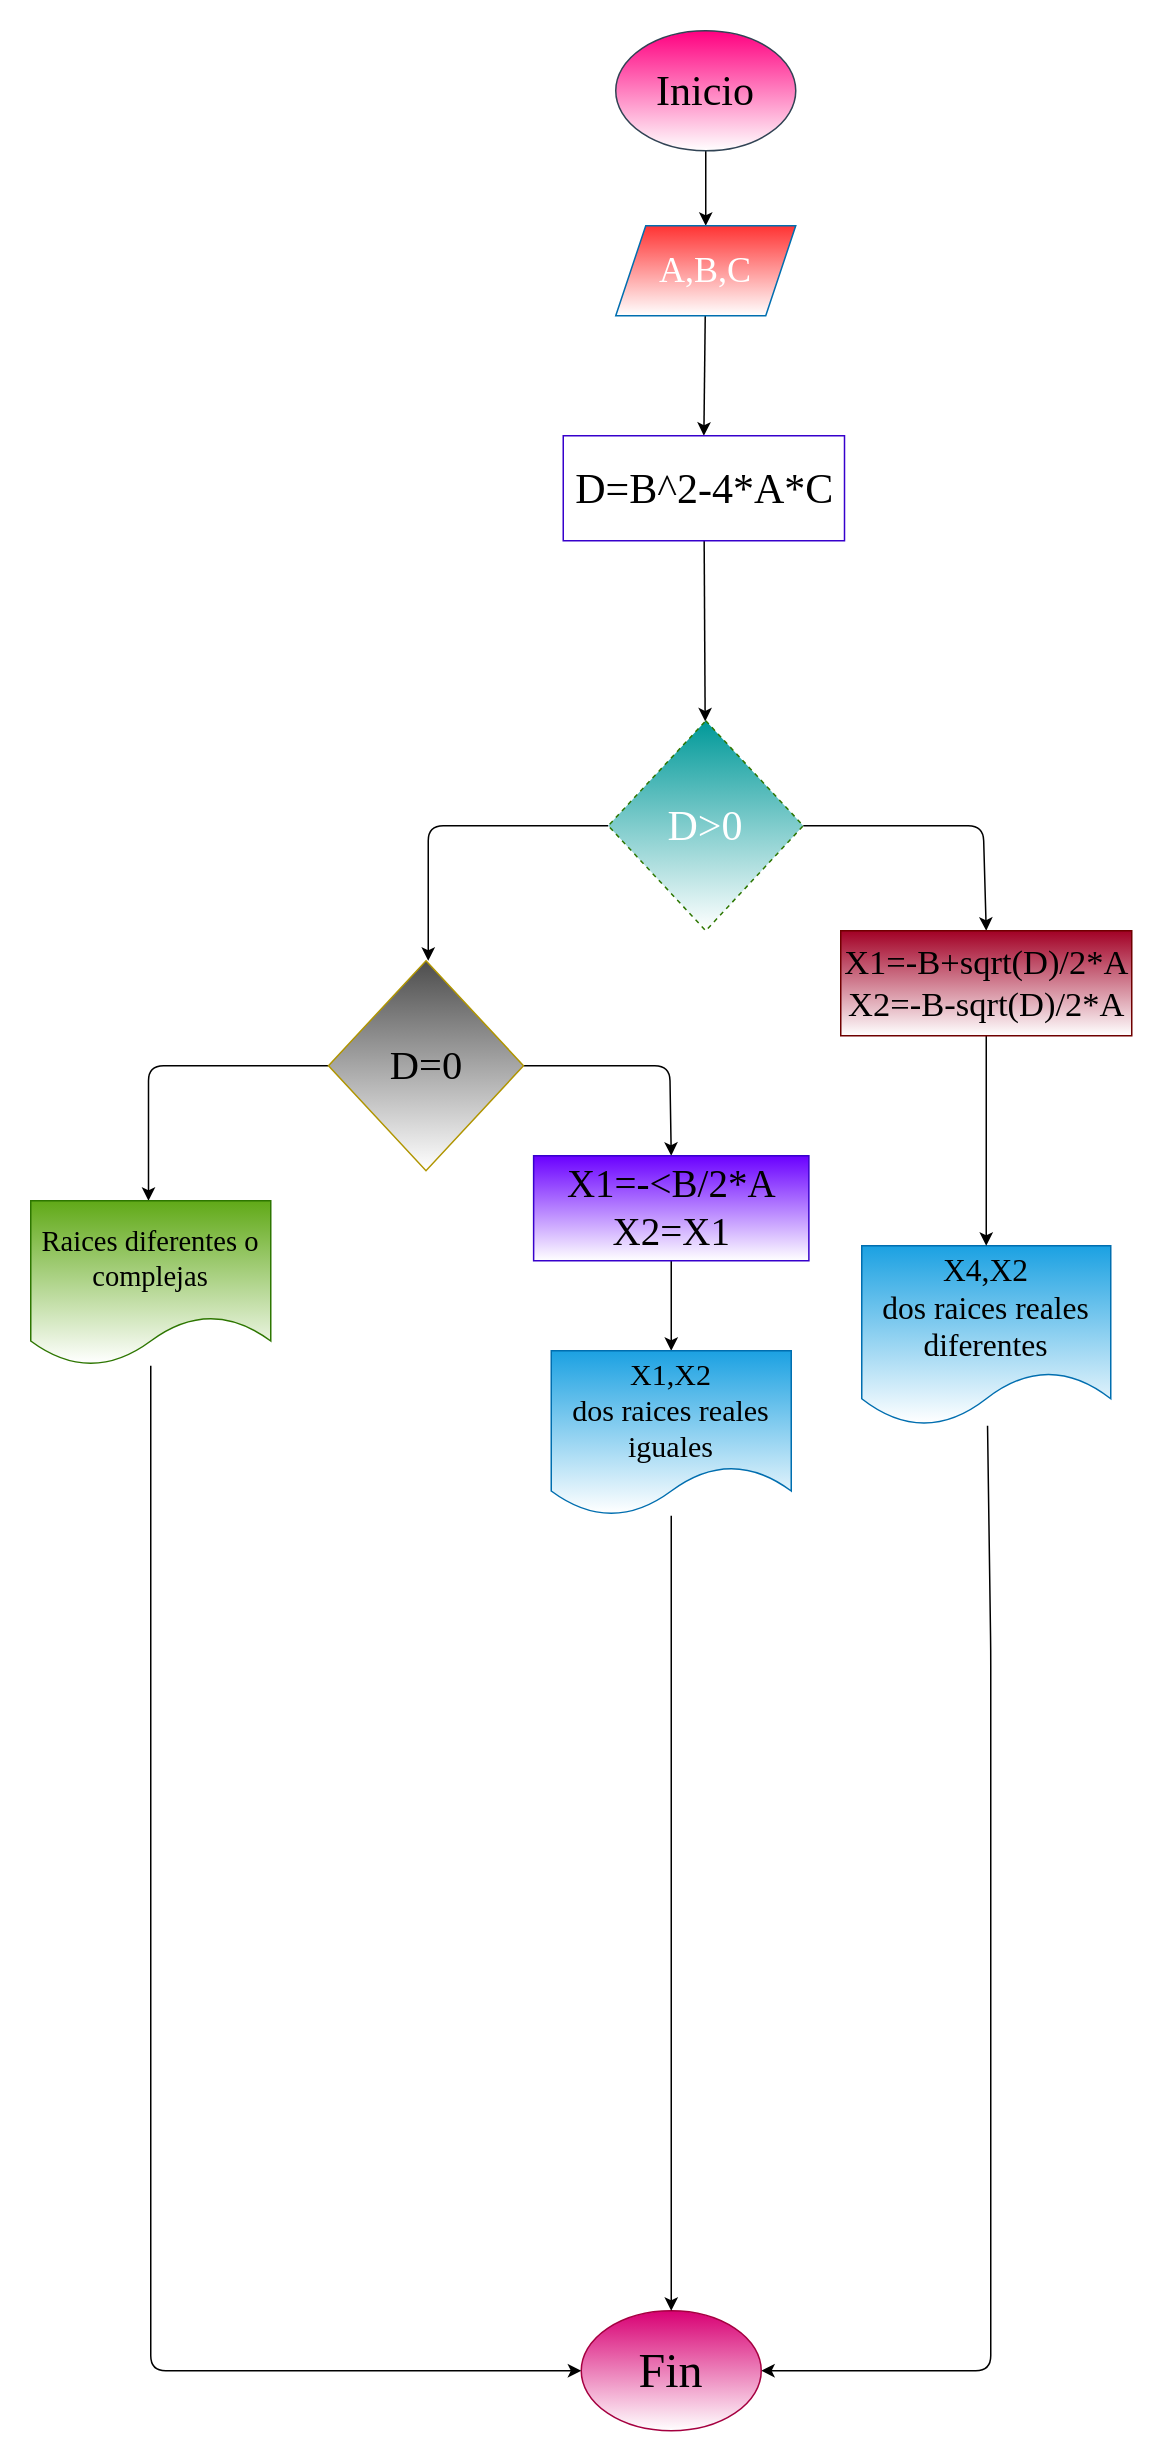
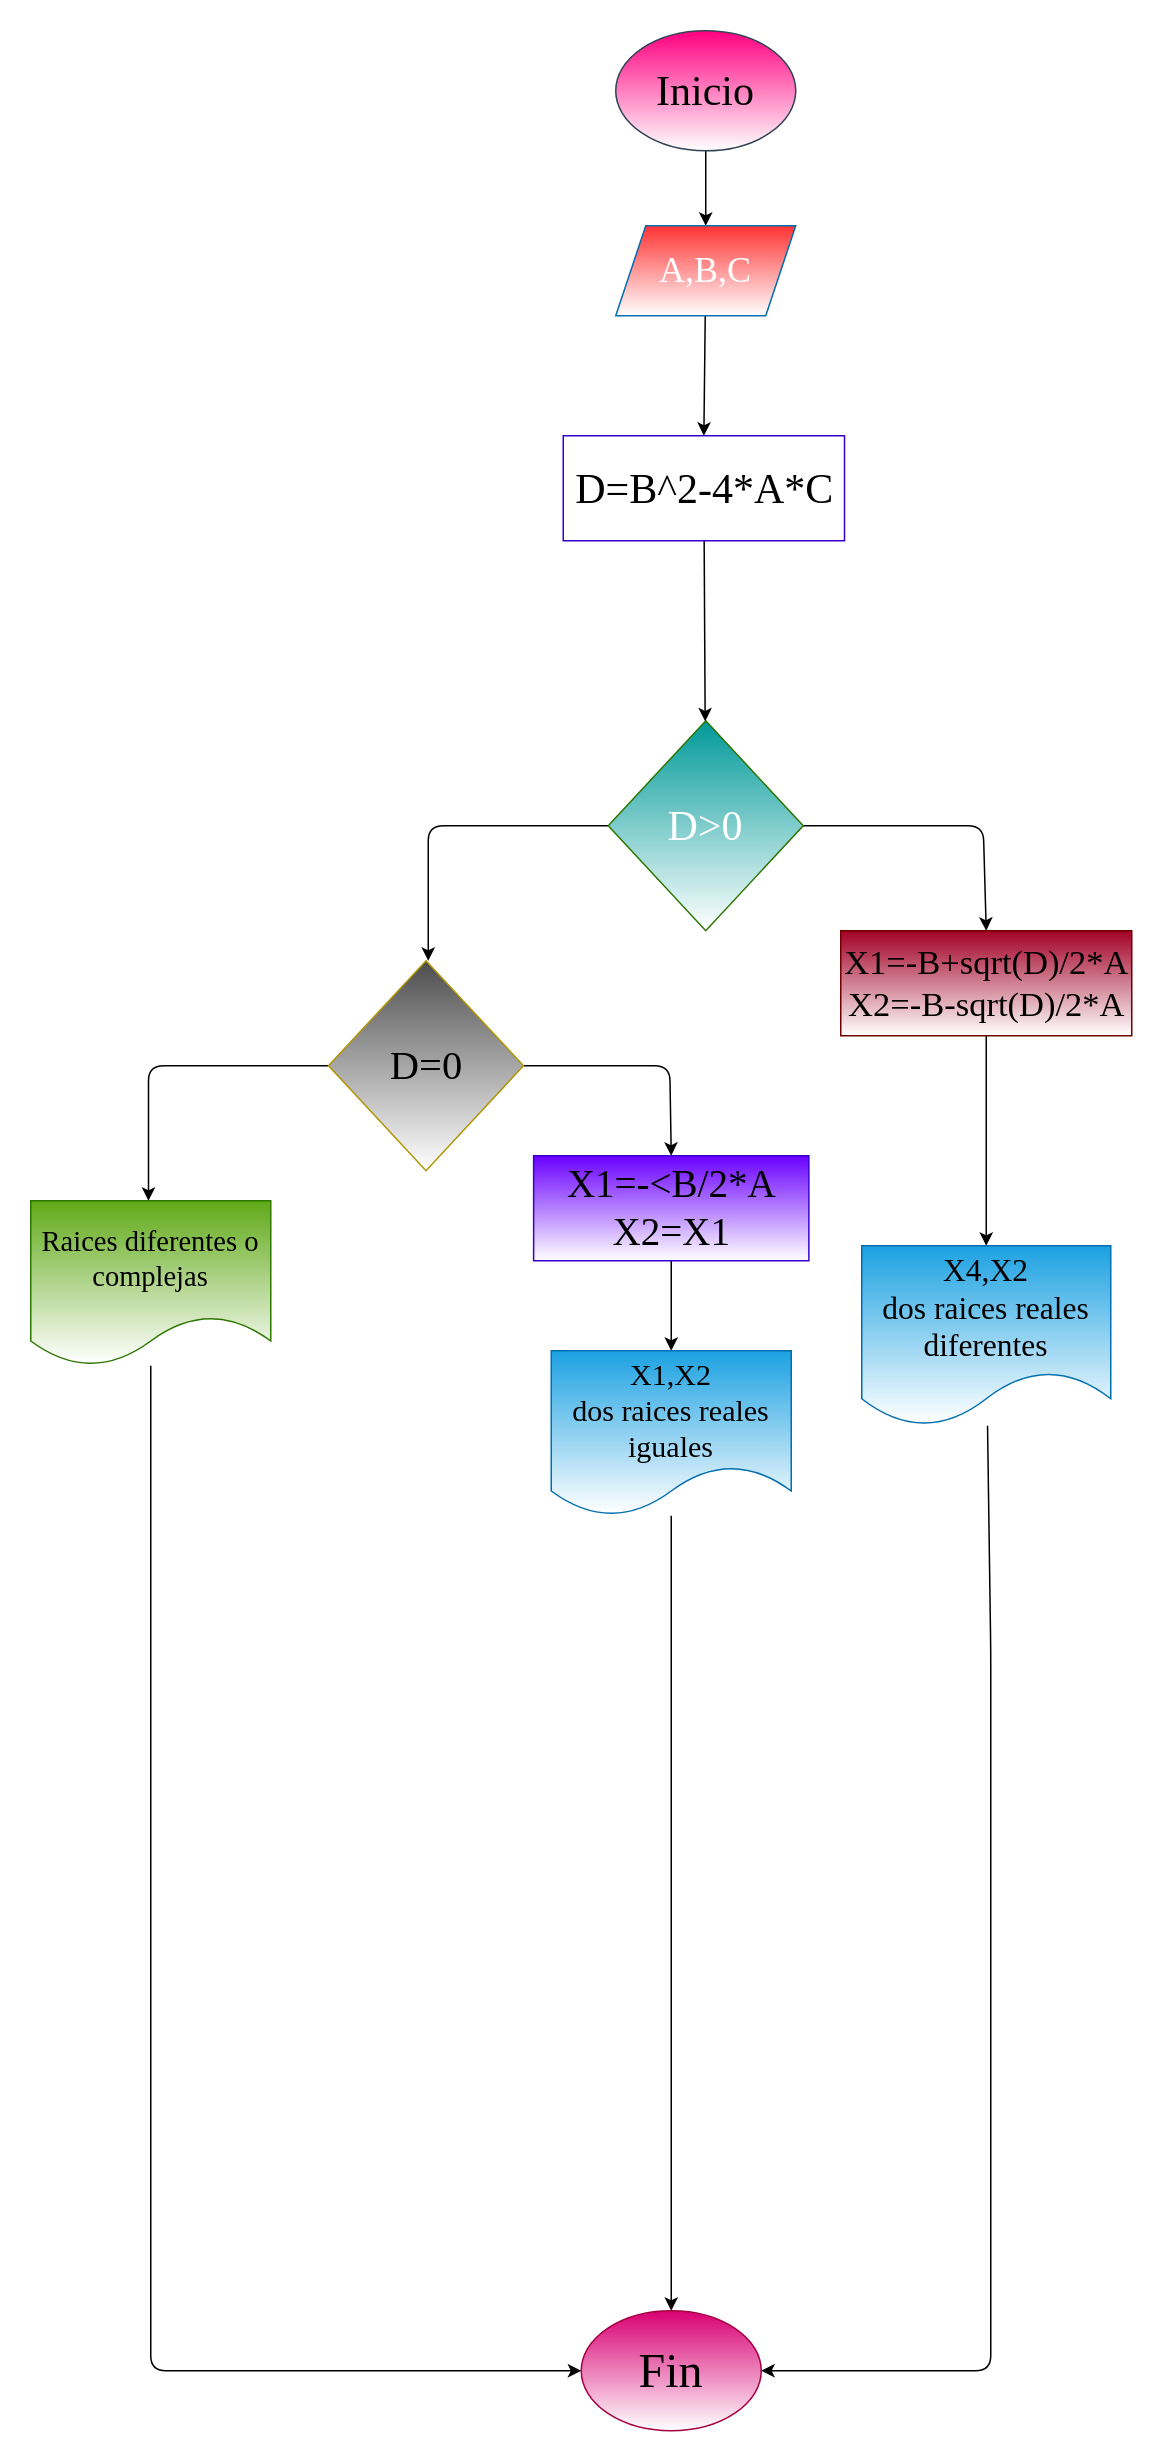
  <mxCell id="0" />
  <mxCell id="1" parent="0" />
  <mxCell id="2" value="" style="edgeStyle=none;html=1;fontSize=18;" parent="1" source="3" target="5" edge="1"><mxGeometry relative="1" as="geometry" /></mxCell>
  <mxCell id="3" value="&lt;font style=&quot;font-size: 28px&quot; color=&quot;#000000&quot;&gt;Inicio&lt;/font&gt;" style="ellipse;whiteSpace=wrap;html=1;fillColor=#FF0080;fontColor=#ffffff;strokeColor=#314354;fontFamily=Comic Sans MS;fontSize=28;gradientColor=#ffffff;" parent="1" vertex="1"><mxGeometry x="410" y="20" width="120" height="80" as="geometry" /></mxCell>
  <mxCell id="4" style="edgeStyle=none;html=1;entryX=0.5;entryY=0;entryDx=0;entryDy=0;" parent="1" source="5" target="13" edge="1"><mxGeometry relative="1" as="geometry" /></mxCell>
  <mxCell id="5" value="&lt;font style=&quot;font-size: 24px;&quot;&gt;A,B,C&lt;/font&gt;" style="shape=parallelogram;perimeter=parallelogramPerimeter;whiteSpace=wrap;html=1;fixedSize=1;fillColor=#FF3333;fontColor=#ffffff;strokeColor=#006EAF;fontFamily=Comic Sans MS;fontSize=24;gradientColor=#ffffff;" parent="1" vertex="1"><mxGeometry x="410" y="150" width="120" height="60" as="geometry" /></mxCell>
  <mxCell id="6" style="edgeStyle=none;html=1;entryX=0.5;entryY=0;entryDx=0;entryDy=0;fontSize=18;" parent="1" source="8" target="15" edge="1"><mxGeometry relative="1" as="geometry"><Array as="points"><mxPoint x="655" y="550" /></Array></mxGeometry></mxCell>
  <mxCell id="7" style="edgeStyle=none;html=1;exitX=0;exitY=0.5;exitDx=0;exitDy=0;entryX=0.5;entryY=0;entryDx=0;entryDy=0;fontSize=18;" parent="1" source="8" edge="1"><mxGeometry relative="1" as="geometry"><Array as="points"><mxPoint x="285" y="550" /></Array><mxPoint x="285" y="640" as="targetPoint" /></mxGeometry></mxCell>
- <mxCell id="8" value="D&amp;gt;0" style="rhombus;whiteSpace=wrap;html=1;fontSize=28;fillColor=#009999;fontColor=#ffffff;strokeColor=#2D7600;fontFamily=Comic Sans MS;gradientColor=#ffffff;dashed=1;" parent="1" vertex="1"><mxGeometry x="405" y="480" width="130" height="140" as="geometry" /></mxCell>
+ <mxCell id="8" value="D&amp;gt;0" style="rhombus;whiteSpace=wrap;html=1;fontSize=28;fillColor=#009999;fontColor=#ffffff;strokeColor=#2D7600;fontFamily=Comic Sans MS;gradientColor=#ffffff;" parent="1" vertex="1"><mxGeometry x="405" y="480" width="130" height="140" as="geometry" /></mxCell>
  <mxCell id="9" style="edgeStyle=none;html=1;entryX=1;entryY=0.5;entryDx=0;entryDy=0;fontSize=18;" parent="1" source="10" target="11" edge="1"><mxGeometry relative="1" as="geometry"><Array as="points"><mxPoint x="660" y="1100" /><mxPoint x="660" y="1580" /></Array></mxGeometry></mxCell>
  <mxCell id="10" value="&lt;font color=&quot;#000000&quot;&gt;X4,X2&lt;br style=&quot;font-size: 21px&quot;&gt;dos raices reales diferentes&lt;/font&gt;" style="shape=document;whiteSpace=wrap;html=1;boundedLbl=1;fontSize=21;fillColor=#1ba1e2;fontColor=#ffffff;strokeColor=#006EAF;fontFamily=Comic Sans MS;gradientColor=#ffffff;" parent="1" vertex="1"><mxGeometry x="574" y="830" width="166" height="120" as="geometry" /></mxCell>
  <mxCell id="11" value="&lt;font color=&quot;#000000&quot;&gt;Fin&lt;/font&gt;" style="ellipse;whiteSpace=wrap;html=1;fontSize=32;fillColor=#d80073;fontColor=#ffffff;strokeColor=#A50040;fontFamily=Comic Sans MS;gradientColor=#ffffff;" parent="1" vertex="1"><mxGeometry x="387" y="1540" width="120" height="80" as="geometry" /></mxCell>
  <mxCell id="12" style="edgeStyle=none;html=1;" parent="1" source="13" target="8" edge="1"><mxGeometry relative="1" as="geometry" /></mxCell>
  <mxCell id="13" value="&lt;font style=&quot;font-size: 28px&quot; color=&quot;#000000&quot;&gt;D=B^2-4*A*C&lt;/font&gt;" style="text;strokeColor=#3700CC;fillColor=default;html=1;fontSize=28;fontStyle=0;verticalAlign=middle;align=center;fontColor=#ffffff;fontFamily=Comic Sans MS;gradientColor=#ffffff;" parent="1" vertex="1"><mxGeometry x="375" y="290" width="187.5" height="70" as="geometry" /></mxCell>
  <mxCell id="14" style="edgeStyle=none;html=1;fontSize=18;" parent="1" source="15" target="10" edge="1"><mxGeometry relative="1" as="geometry" /></mxCell>
  <mxCell id="15" value="&lt;font color=&quot;#000000&quot;&gt;&lt;font style=&quot;font-size: 23px&quot;&gt;X1=-B+sqrt(D)/2*A&lt;br style=&quot;font-size: 23px&quot;&gt;X2=&lt;/font&gt;&lt;span style=&quot;font-size: 23px&quot;&gt;-B-sqrt(D)/2*A&lt;/span&gt;&lt;/font&gt;" style="text;strokeColor=#6F0000;fillColor=#a20025;html=1;fontSize=23;fontStyle=0;verticalAlign=middle;align=center;fontColor=#ffffff;fontFamily=Comic Sans MS;gradientColor=#ffffff;" parent="1" vertex="1"><mxGeometry x="560" y="620" width="194" height="70" as="geometry" /></mxCell>
  <mxCell id="16" style="edgeStyle=none;html=1;entryX=0.5;entryY=0;entryDx=0;entryDy=0;fontSize=18;" parent="1" source="18" target="20" edge="1"><mxGeometry relative="1" as="geometry"><Array as="points"><mxPoint x="446" y="710" /></Array></mxGeometry></mxCell>
  <mxCell id="17" style="edgeStyle=none;html=1;exitX=0;exitY=0.5;exitDx=0;exitDy=0;entryX=0.5;entryY=0;entryDx=0;entryDy=0;fontSize=18;" parent="1" source="18" edge="1"><mxGeometry relative="1" as="geometry"><Array as="points"><mxPoint x="98.5" y="710" /></Array><mxPoint x="98.5" y="800" as="targetPoint" /></mxGeometry></mxCell>
  <mxCell id="18" value="D=0" style="rhombus;whiteSpace=wrap;html=1;fontSize=27;fillColor=#4D4D4D;fontColor=#000000;strokeColor=#B09500;fontFamily=Comic Sans MS;gradientColor=#ffffff;" parent="1" vertex="1"><mxGeometry x="218.5" y="640" width="130" height="140" as="geometry" /></mxCell>
  <mxCell id="19" style="edgeStyle=none;html=1;entryX=0.5;entryY=0;entryDx=0;entryDy=0;fontSize=18;" parent="1" source="20" target="24" edge="1"><mxGeometry relative="1" as="geometry" /></mxCell>
  <mxCell id="20" value="&lt;span style=&quot;font-size: 26px&quot;&gt;&lt;font color=&quot;#000000&quot;&gt;X1=-&amp;lt;B/2*A&lt;br style=&quot;font-size: 26px&quot;&gt;X2=X1&lt;/font&gt;&lt;br style=&quot;font-size: 26px&quot;&gt;&lt;/span&gt;" style="text;strokeColor=#3700CC;fillColor=#6a00ff;html=1;fontSize=26;fontStyle=0;verticalAlign=middle;align=center;fontColor=#ffffff;fontFamily=Comic Sans MS;gradientColor=#ffffff;" parent="1" vertex="1"><mxGeometry x="355.25" y="770" width="183.5" height="70" as="geometry" /></mxCell>
  <mxCell id="21" style="edgeStyle=none;html=1;entryX=0;entryY=0.5;entryDx=0;entryDy=0;fontSize=18;" parent="1" source="22" target="11" edge="1"><mxGeometry relative="1" as="geometry"><Array as="points"><mxPoint x="100" y="1100" /><mxPoint x="100" y="1580" /></Array></mxGeometry></mxCell>
  <mxCell id="22" value="&lt;font color=&quot;#000000&quot;&gt;Raices diferentes o complejas&lt;/font&gt;" style="shape=document;whiteSpace=wrap;html=1;boundedLbl=1;fontSize=19;fillColor=#60a917;fontColor=#ffffff;strokeColor=#2D7600;fontFamily=Comic Sans MS;gradientColor=#ffffff;" parent="1" vertex="1"><mxGeometry x="20" y="800" width="160" height="110" as="geometry" /></mxCell>
  <mxCell id="23" style="edgeStyle=none;html=1;entryX=0.5;entryY=0;entryDx=0;entryDy=0;fontSize=18;" parent="1" source="24" target="11" edge="1"><mxGeometry relative="1" as="geometry" /></mxCell>
  <mxCell id="24" value="&lt;font color=&quot;#000000&quot;&gt;X1,X2&lt;br style=&quot;font-size: 20px&quot;&gt;dos raices reales iguales&lt;/font&gt;" style="shape=document;whiteSpace=wrap;html=1;boundedLbl=1;fontSize=20;fillColor=#1ba1e2;fontColor=#ffffff;strokeColor=#006EAF;fontFamily=Comic Sans MS;gradientColor=#ffffff;" parent="1" vertex="1"><mxGeometry x="367" y="900" width="160" height="110" as="geometry" /></mxCell>
